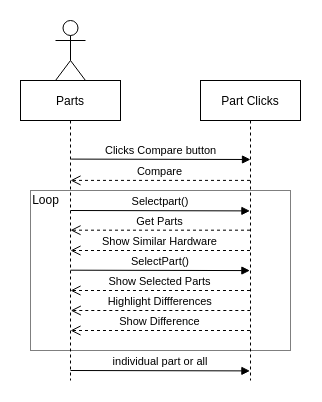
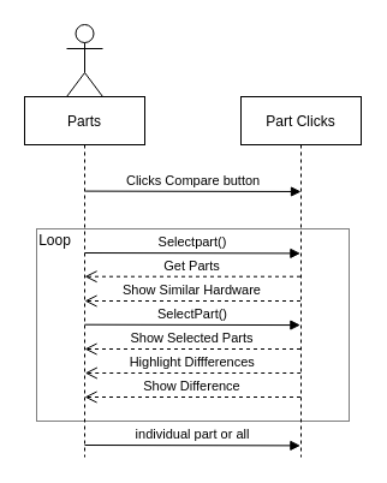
  <mxCell id="0" />
  <mxCell id="1" parent="0" />
  <mxCell id="2" value="" style="rounded=0;whiteSpace=wrap;html=1;opacity=50;" parent="1" vertex="1"><mxGeometry x="30" y="190" width="260" height="160" as="geometry" /></mxCell>
  <mxCell id="3" value="Parts" style="shape=umlLifeline;perimeter=lifelinePerimeter;container=1;collapsible=0;recursiveResize=0;rounded=0;shadow=0;strokeWidth=1;" parent="1" vertex="1"><mxGeometry x="20" y="80" width="100" height="300" as="geometry" /></mxCell>
  <mxCell id="4" value="Highlight Diffferences" style="verticalAlign=bottom;endArrow=open;dashed=1;endSize=8;shadow=0;strokeWidth=1;entryX=0.5;entryY=0.333;entryDx=0;entryDy=0;entryPerimeter=0;" parent="3" edge="1"><mxGeometry relative="1" as="geometry"><mxPoint x="50.25" y="230" as="targetPoint" /><mxPoint x="229.75" y="230" as="sourcePoint" /></mxGeometry></mxCell>
  <mxCell id="5" value="Part Clicks" style="shape=umlLifeline;perimeter=lifelinePerimeter;container=1;collapsible=0;recursiveResize=0;rounded=0;shadow=0;strokeWidth=1;" parent="1" vertex="1"><mxGeometry x="200" y="80" width="100" height="300" as="geometry" /></mxCell>
  <mxCell id="6" value="Show Similar Hardware" style="verticalAlign=bottom;endArrow=open;dashed=1;endSize=8;shadow=0;strokeWidth=1;entryX=0.5;entryY=0.333;entryDx=0;entryDy=0;entryPerimeter=0;" parent="5" edge="1"><mxGeometry relative="1" as="geometry"><mxPoint x="-130.0" y="170.0" as="targetPoint" /><mxPoint x="49.5" y="170.0" as="sourcePoint" /></mxGeometry></mxCell>
  <mxCell id="7" value="individual part or all" style="verticalAlign=bottom;endArrow=block;shadow=0;strokeWidth=1;exitX=0.506;exitY=0.262;exitDx=0;exitDy=0;exitPerimeter=0;" parent="5" edge="1"><mxGeometry relative="1" as="geometry"><mxPoint x="-130.0" y="290" as="sourcePoint" /><mxPoint x="49.4" y="290.4" as="targetPoint" /></mxGeometry></mxCell>
- <mxCell id="8" value="Compare" style="verticalAlign=bottom;endArrow=open;dashed=1;endSize=8;shadow=0;strokeWidth=1;entryX=0.5;entryY=0.333;entryDx=0;entryDy=0;entryPerimeter=0;" parent="1" source="5" target="3" edge="1"><mxGeometry relative="1" as="geometry"><mxPoint x="75" y="180" as="targetPoint" /><mxPoint x="245" y="180" as="sourcePoint" /></mxGeometry></mxCell>
  <mxCell id="9" value="Clicks Compare button" style="verticalAlign=bottom;endArrow=block;shadow=0;strokeWidth=1;exitX=0.506;exitY=0.262;exitDx=0;exitDy=0;exitPerimeter=0;" parent="1" source="3" edge="1"><mxGeometry relative="1" as="geometry"><mxPoint x="75" y="160" as="sourcePoint" /><mxPoint x="250" y="159" as="targetPoint" /></mxGeometry></mxCell>
  <mxCell id="10" value="" style="shape=umlActor;verticalLabelPosition=bottom;verticalAlign=top;html=1;outlineConnect=0;" parent="1" vertex="1"><mxGeometry x="55" y="20" width="30" height="60" as="geometry" /></mxCell>
  <mxCell id="11" value="Selectpart()" style="verticalAlign=bottom;endArrow=block;shadow=0;strokeWidth=1;exitX=0.506;exitY=0.262;exitDx=0;exitDy=0;exitPerimeter=0;" parent="1" edge="1"><mxGeometry relative="1" as="geometry"><mxPoint x="70" y="210" as="sourcePoint" /><mxPoint x="249.4" y="210.4" as="targetPoint" /></mxGeometry></mxCell>
  <mxCell id="12" value="Get Parts" style="verticalAlign=bottom;endArrow=open;dashed=1;endSize=8;shadow=0;strokeWidth=1;entryX=0.5;entryY=0.333;entryDx=0;entryDy=0;entryPerimeter=0;" parent="1" edge="1"><mxGeometry relative="1" as="geometry"><mxPoint x="70" y="229.69" as="targetPoint" /><mxPoint x="249.5" y="229.69" as="sourcePoint" /></mxGeometry></mxCell>
  <mxCell id="13" value="Loop" style="text;html=1;align=center;verticalAlign=middle;resizable=0;points=[];autosize=1;strokeColor=none;fillColor=none;" parent="1" vertex="1"><mxGeometry x="20" y="185" width="50" height="30" as="geometry" /></mxCell>
  <mxCell id="14" value="Show Difference" style="verticalAlign=bottom;endArrow=open;dashed=1;endSize=8;shadow=0;strokeWidth=1;entryX=0.5;entryY=0.333;entryDx=0;entryDy=0;entryPerimeter=0;" parent="1" edge="1"><mxGeometry relative="1" as="geometry"><mxPoint x="70" y="330" as="targetPoint" /><mxPoint x="249.5" y="330" as="sourcePoint" /></mxGeometry></mxCell>
  <mxCell id="15" value="Show Selected Parts" style="verticalAlign=bottom;endArrow=open;dashed=1;endSize=8;shadow=0;strokeWidth=1;entryX=0.5;entryY=0.333;entryDx=0;entryDy=0;entryPerimeter=0;" parent="1" edge="1"><mxGeometry relative="1" as="geometry"><mxPoint x="70" y="290" as="targetPoint" /><mxPoint x="249.5" y="290" as="sourcePoint" /></mxGeometry></mxCell>
  <mxCell id="16" value="SelectPart()" style="verticalAlign=bottom;endArrow=block;shadow=0;strokeWidth=1;exitX=0.506;exitY=0.262;exitDx=0;exitDy=0;exitPerimeter=0;" parent="1" edge="1"><mxGeometry relative="1" as="geometry"><mxPoint x="70" y="269.69" as="sourcePoint" /><mxPoint x="249.4" y="270.09" as="targetPoint" /></mxGeometry></mxCell>
